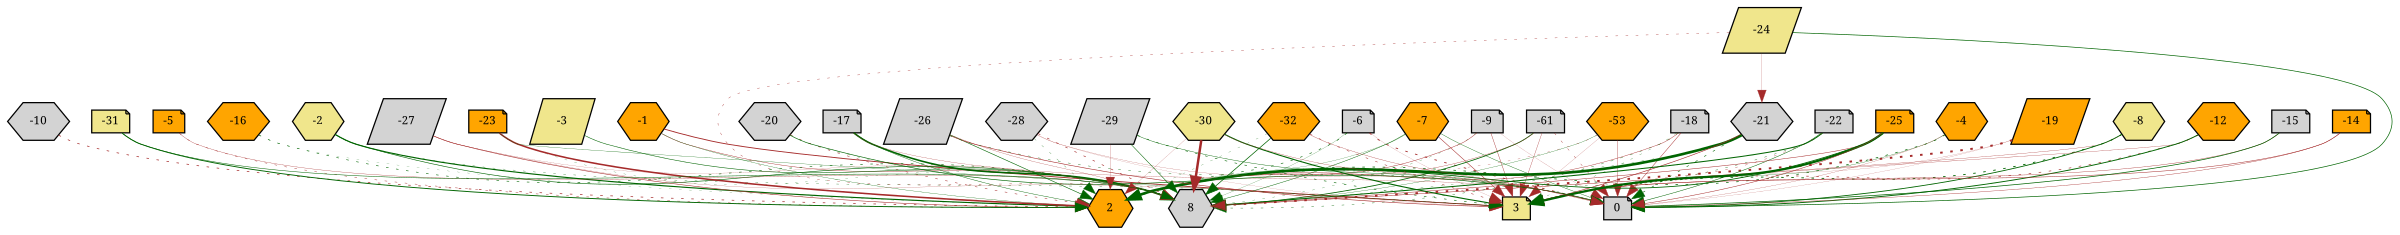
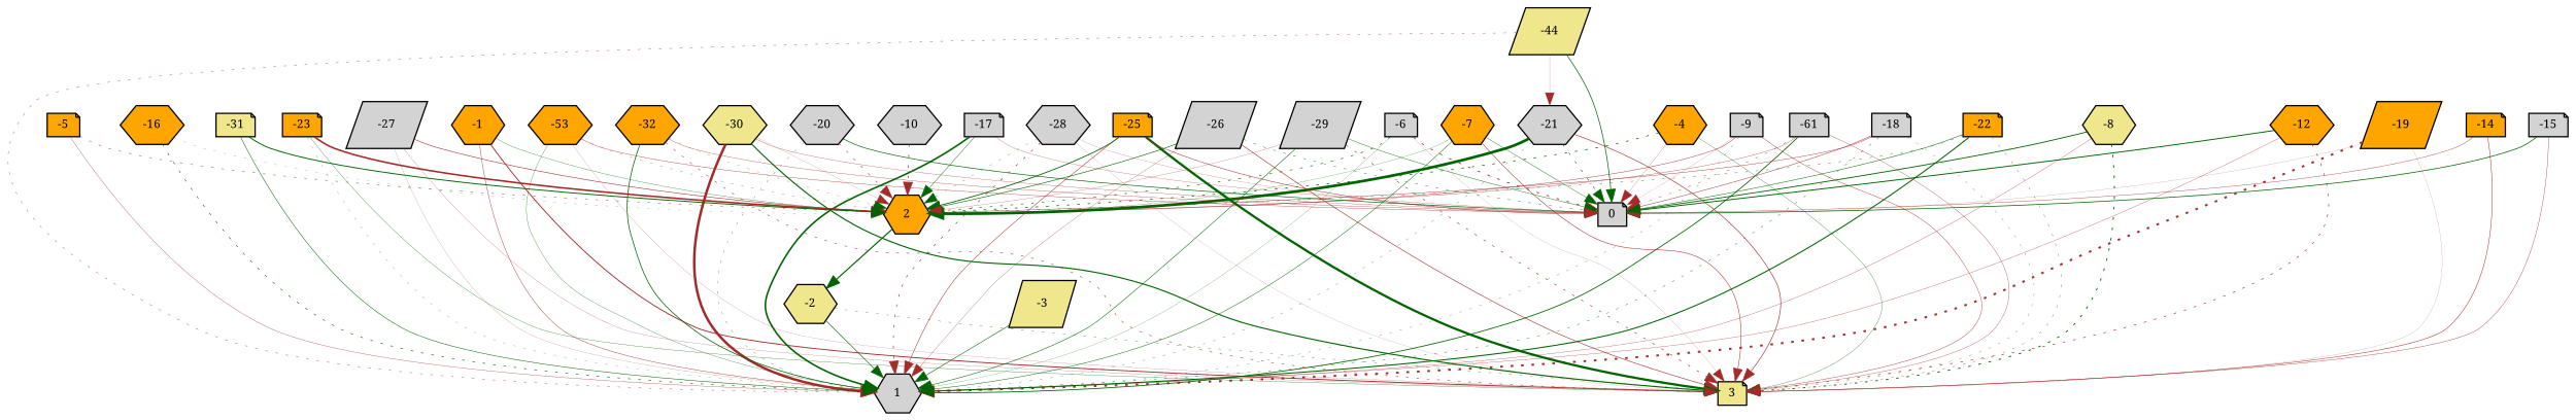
  digraph {
    fontname="Noto Serif"
    node [fillcolor=lightgrey fontname="Noto Serif" fontsize=9 shape=hexagon style=filled]
    edge [color=brown fontname="Noto Serif" style=solid]
    -1 [fillcolor=orange height=0.2 width=0.2]
-   1 [height=0.2 width=0.2 label=8]
+   1 [height=0.2 width=0.2]
    2 [fillcolor=orange height=0.2 width=0.2]
    3 [fillcolor=khaki height=0.2 shape=note width=0.2]
    -2 [fillcolor=khaki height=0.2 width=0.2]
    -3 [fillcolor=khaki height=0.2 shape=parallelogram width=0.2]
    -4 [fillcolor=orange height=0.2 width=0.2]
    0 [height=0.2 shape=note width=0.2]
    -5 [fillcolor=orange height=0.2 shape=note width=0.2]
    -6 [height=0.2 shape=note width=0.2]
    -7 [fillcolor=orange height=0.2 width=0.2]
    -8 [fillcolor=khaki height=0.2 width=0.2]
    -9 [height=0.2 shape=note width=0.2]
    -10 [height=0.2 width=0.2]
    n15 [height=0.2 label=-61 shape=note width=0.2]
    -12 [fillcolor=orange height=0.2 width=0.2]
    n17 [fillcolor=orange height=0.2 label=-53 width=0.2]
    -14 [fillcolor=orange height=0.2 shape=note width=0.2]
    -15 [height=0.2 shape=note width=0.2]
    -16 [fillcolor=orange height=0.2 width=0.2]
    -17 [height=0.2 shape=note width=0.2]
    -18 [height=0.2 shape=note width=0.2]
    -19 [fillcolor=orange height=0.2 shape=parallelogram width=0.2]
    -20 [height=0.2 width=0.2]
    -21 [height=0.2 width=0.2]
-   -22 [height=0.2 shape=note width=0.2]
+   -22 [fillcolor=orange height=0.2 shape=note width=0.2]
    -23 [fillcolor=orange height=0.2 shape=note width=0.2]
-   -24 [fillcolor=khaki height=0.2 shape=parallelogram width=0.2]
+   -24 [fillcolor=khaki height=0.2 shape=parallelogram width=0.2 label=-44]
    -25 [fillcolor=orange height=0.2 shape=note width=0.2]
    -26 [height=0.2 shape=parallelogram width=0.2]
    -27 [height=0.2 shape=parallelogram width=0.2]
    -28 [height=0.2 width=0.2]
    -29 [height=0.2 shape=parallelogram width=0.2]
    -30 [fillcolor=khaki height=0.2 width=0.2]
    -31 [fillcolor=khaki height=0.2 shape=note width=0.2]
    -32 [fillcolor=orange height=0.2 width=0.2]
    -1 -> 1 [penwidth=0.32356804699845765]
    -1 -> 2 [color=darkgreen penwidth=0.22128638114744725]
    -1 -> 3 [penwidth=0.7117362885179587]
    -2 -> 1 [color=darkgreen penwidth=0.47369496542975953]
-   -2 -> 2 [color=darkgreen penwidth=0.9115361976272958]
+   2 -> -2 [color=darkgreen penwidth=0.9115361976272958]
    -2 -> 3 [color=darkgreen penwidth=0.23933767265465275 style=dotted]
    -3 -> 1 [color=darkgreen penwidth=0.4262790127416777]
    -4 -> 2 [color=darkgreen penwidth=0.5632563191964884 style=dotted]
    -4 -> 3 [color=darkgreen penwidth=0.21629913180987476]
    -4 -> 0 [penwidth=0.16269899237643315]
    -5 -> 1 [penwidth=0.23849908309135245]
    -5 -> 2 [penwidth=0.3397038246625626 style=dotted]
    -6 -> 1 [color=darkgreen penwidth=0.14081217863403633]
    -6 -> 2 [color=darkgreen penwidth=0.4667321079387434 style=dotted]
    -6 -> 3 [penwidth=0.10755453254387565]
    -6 -> 0 [penwidth=0.6829893866585914 style=dotted]
    -7 -> 1 [color=darkgreen penwidth=0.35499186552132644]
    -7 -> 2 [color=darkgreen penwidth=0.1578131827515311]
    -7 -> 3 [penwidth=0.4059026424764448]
    -7 -> 0 [color=darkgreen penwidth=0.29357822971743897]
    -8 -> 1 [penwidth=0.22347657862590808]
    -8 -> 3 [color=darkgreen penwidth=0.6914847592558327 style=dotted]
    -8 -> 0 [color=darkgreen penwidth=0.6761330174875063]
    -9 -> 1 [color=darkgreen penwidth=0.1889949788027209 style=dotted]
    -9 -> 2 [penwidth=0.3390829686834854]
    -9 -> 3 [penwidth=0.31042225519616684]
    -9 -> 0 [penwidth=0.11340103750239401]
    -10 -> 2 [penwidth=0.5580328308200322 style=dotted]
    n15 -> 1 [color=darkgreen penwidth=0.6362142980162896]
    n15 -> 2 [penwidth=0.24706454374212794]
    n15 -> 3 [penwidth=0.24678459920949092]
    n15 -> 0 [penwidth=0.29957065072605876 style=dotted]
    -12 -> 1 [penwidth=0.22567871563417702]
    -12 -> 3 [penwidth=0.4945192155622805 style=dotted]
    -12 -> 0 [color=darkgreen penwidth=0.731628063260399]
    n17 -> 1 [color=darkgreen penwidth=0.21163866751924534]
    n17 -> 2 [penwidth=0.213871069417719 style=dotted]
    n17 -> 3 [penwidth=0.12714840742564876]
    n17 -> 0 [penwidth=0.27984604014231373]
    -14 -> 3 [penwidth=0.38570447519855555]
    -14 -> 0 [penwidth=0.28623495050897174]
    -15 -> 3 [penwidth=0.28616582404724]
    -15 -> 0 [color=darkgreen penwidth=0.5643419453288356]
    -16 -> 1 [color=darkgreen penwidth=0.456802702543638 style=dotted]
    -16 -> 2 [color=darkgreen penwidth=0.13435953118933616 style=dotted]
    -17 -> 1 [color=darkgreen penwidth=1.2550818201632559]
    -17 -> 2 [color=darkgreen penwidth=0.3189006340984043]
    -17 -> 0 [penwidth=0.19130286198282515]
    -18 -> 1 [color=darkgreen penwidth=0.29213656901832613 style=dotted]
    -18 -> 2 [penwidth=0.3205099612035021]
    -18 -> 3 [color=darkgreen penwidth=0.19194872124830603 style=dotted]
    -18 -> 0 [penwidth=0.35883500109736044]
    -19 -> 1 [penwidth=1.5489170623596697 style=dotted]
    -19 -> 3 [penwidth=0.11019549723363185]
    -19 -> 0 [penwidth=0.1102019637559102]
    -20 -> 1 [color=darkgreen penwidth=0.22017867382894057 style=dotted]
    -20 -> 2 [penwidth=0.40097916508450204 style=dotted]
    -20 -> 0 [color=darkgreen penwidth=0.503050322476045]
    -21 -> 1 [color=darkgreen penwidth=0.20485285893628097 style=dotted]
    -21 -> 2 [color=darkgreen penwidth=2.112296435942255]
    -21 -> 3 [penwidth=0.4785687971952872]
    -21 -> 0 [color=darkgreen penwidth=0.4404592570000897 style=dotted]
    -22 -> 1 [color=darkgreen penwidth=0.8101814860468061]
    -22 -> 2 [color=darkgreen penwidth=0.2808508612985376 style=dotted]
    -22 -> 3 [penwidth=0.2627685050123728 style=dotted]
    -22 -> 0 [color=darkgreen penwidth=0.37984578880243913]
    -23 -> 1 [color=darkgreen penwidth=0.16435079249872275 style=dotted]
    -23 -> 2 [penwidth=1.2354493933019028]
    -23 -> 3 [color=darkgreen penwidth=0.21643247330343351]
    -24 -> 1 [penwidth=0.2879464654445748 style=dotted]
    -24 -> 0 [color=darkgreen penwidth=0.5408366140964664]
    -24 -> -21 [penwidth=0.15083371054567343]
    -25 -> 1 [penwidth=0.3845815283129933]
    -25 -> 2 [color=darkgreen penwidth=0.6576809465031205]
    -25 -> 3 [color=darkgreen penwidth=1.782968330817463]
    -25 -> 0 [penwidth=0.38657544735961535]
    -26 -> 1 [penwidth=0.19847064522200963]
    -26 -> 2 [color=darkgreen penwidth=0.4637014198088374]
    -26 -> 3 [penwidth=0.45727550304987985]
    -26 -> 0 [color=darkgreen penwidth=0.30771966921045235 style=dotted]
    -27 -> 1 [penwidth=0.12651340624414195]
    -27 -> 2 [penwidth=0.4380331263514453]
    -27 -> 3 [penwidth=0.1573702552797217]
    -28 -> 1 [penwidth=0.4971173591154111 style=dotted]
    -28 -> 2 [color=darkgreen penwidth=0.20162191826589276 style=dotted]
    -28 -> 3 [penwidth=0.10240488338114355]
    -28 -> 0 [penwidth=0.14645266356019265]
    -29 -> 1 [color=darkgreen penwidth=0.4068860874117466]
    -29 -> 2 [penwidth=0.16995989160178554]
-   -29 -> 3 [color=darkgreen penwidth=0.45598140429644274 style=dotted]
+   -29 -> 3 [penwidth=0.45598140429644274 style=dotted]
    -29 -> 0 [color=darkgreen penwidth=0.3176239486283198]
    -30 -> 1 [penwidth=1.9508153762289187]
    -30 -> 2 [penwidth=0.12284000136876654]
    -30 -> 3 [color=darkgreen penwidth=0.8719366344690757]
    -30 -> 0 [penwidth=0.21897391931440208]
    -31 -> 1 [color=darkgreen penwidth=0.38731467384488794]
    -31 -> 2 [color=darkgreen penwidth=0.7340058897096301]
    -32 -> 1 [color=darkgreen penwidth=0.5758071897244389]
    -32 -> 2 [color=darkgreen penwidth=0.16659627185819065 style=dotted]
    -32 -> 3 [penwidth=0.4074831276837151 style=dotted]
    -32 -> 0 [penwidth=0.241371086814666]
  }
